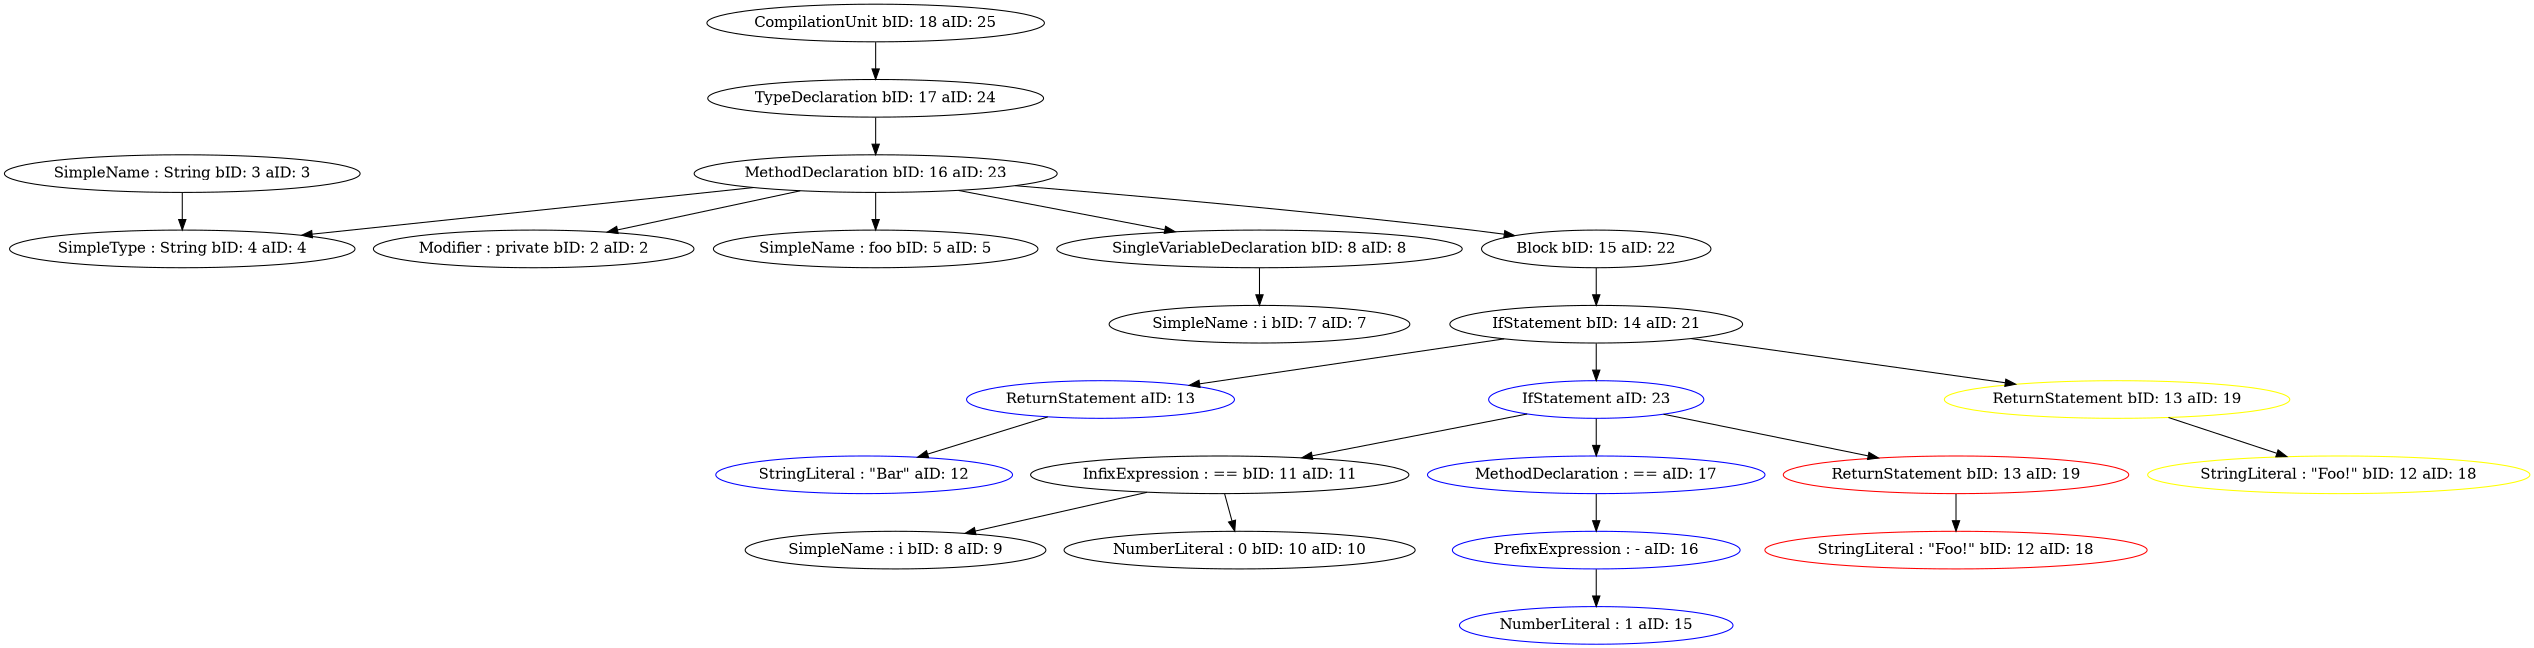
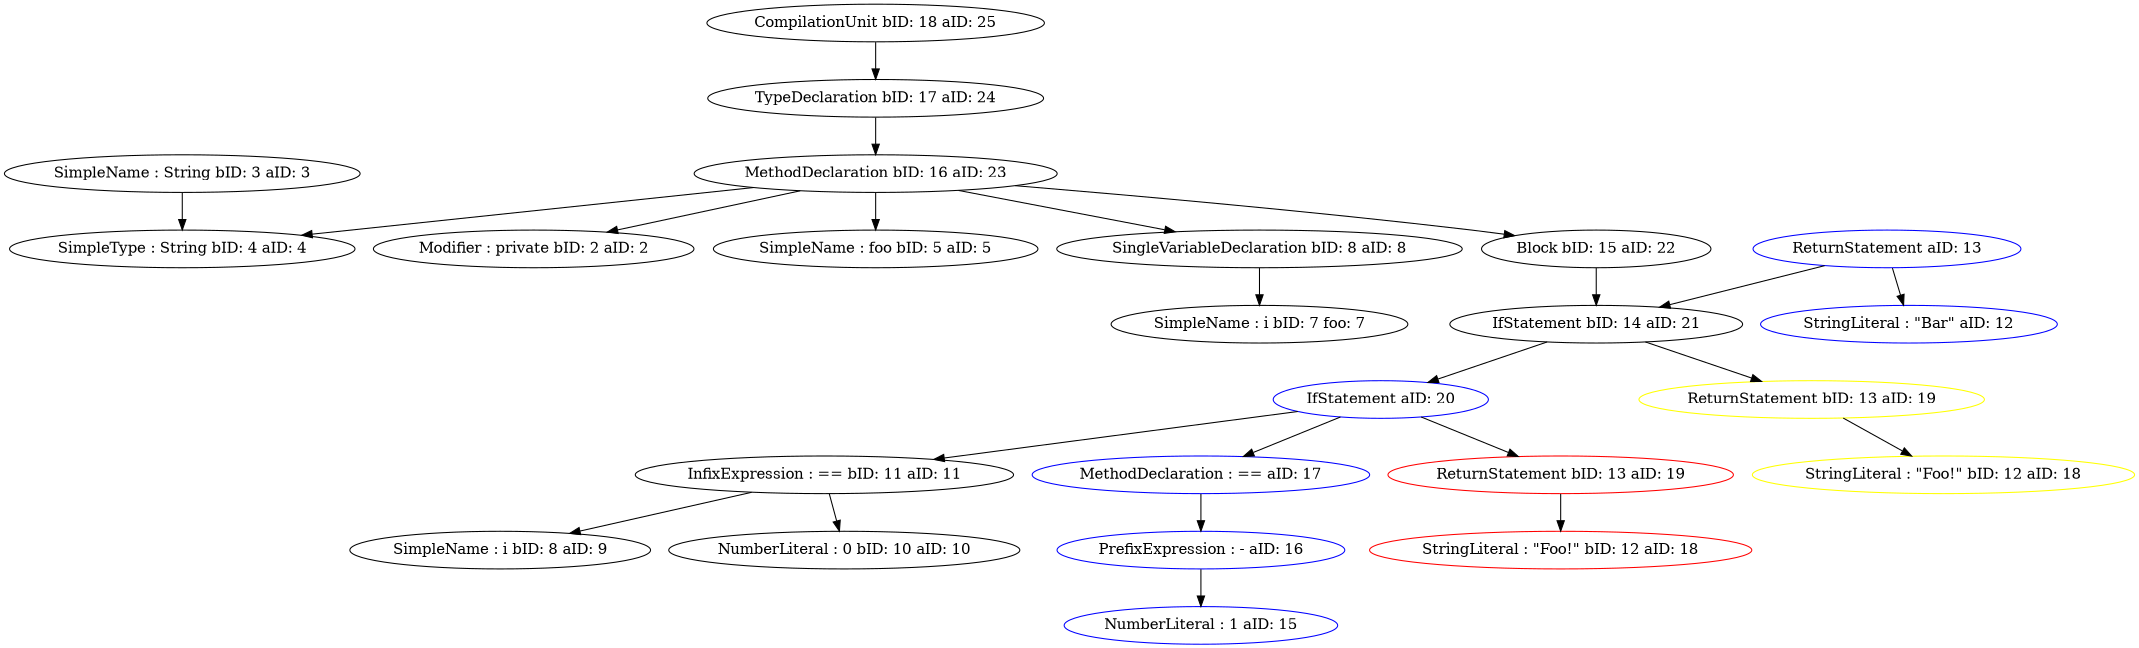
  digraph {
    node [color=black]
    n1 [label="CompilationUnit bID: 18 aID: 25"]
    n2 [label="TypeDeclaration bID: 17 aID: 24"]
    n3 [label="MethodDeclaration bID: 16 aID: 23"]
    n4 [label="Modifier : private bID: 2 aID: 2"]
    n5 [label="SimpleType : String bID: 4 aID: 4"]
    n6 [label="SimpleName : foo bID: 5 aID: 5"]
    n7 [label="SingleVariableDeclaration bID: 8 aID: 8"]
    n8 [label="Block bID: 15 aID: 22"]
-   n9 [label="SimpleName : i bID: 7 aID: 7"]
+   n9 [label="SimpleName : i bID: 7 foo: 7"]
    n10 [label="IfStatement bID: 14 aID: 21"]
    n11 [label="SimpleName : String bID: 3 aID: 3"]
    n12 [color=blue label="ReturnStatement aID: 13"]
-   n13 [color=blue label="IfStatement aID: 23"]
+   n13 [color=blue label="IfStatement aID: 20"]
    n14 [color=yellow label="ReturnStatement bID: 13 aID: 19"]
    n15 [label="InfixExpression : == bID: 11 aID: 11"]
    n16 [label="SimpleName : i bID: 8 aID: 9"]
    n17 [label="NumberLiteral : 0 bID: 10 aID: 10"]
    n18 [color=blue label="StringLiteral : \"Bar\" aID: 12"]
    n19 [color=blue label="MethodDeclaration : == aID: 17"]
    n20 [color=red label="ReturnStatement bID: 13 aID: 19"]
    n21 [color=yellow label="StringLiteral : \"Foo!\" bID: 12 aID: 18"]
    n22 [color=blue label="PrefixExpression : - aID: 16"]
    n23 [color=red label="StringLiteral : \"Foo!\" bID: 12 aID: 18"]
    n24 [color=blue label="NumberLiteral : 1 aID: 15"]
    n1 -> n2
    n2 -> n3
    n3 -> n4
    n3 -> n5
    n3 -> n6
    n3 -> n7
    n3 -> n8
    n7 -> n9
    n8 -> n10
-   n10 -> n12
+   n12 -> n10
    n10 -> n13
    n10 -> n14
    n11 -> n5
    n12 -> n18
    n13 -> n15
    n13 -> n19
    n13 -> n20
    n14 -> n21
    n15 -> n16
    n15 -> n17
    n19 -> n22
    n20 -> n23
    n22 -> n24
  }
